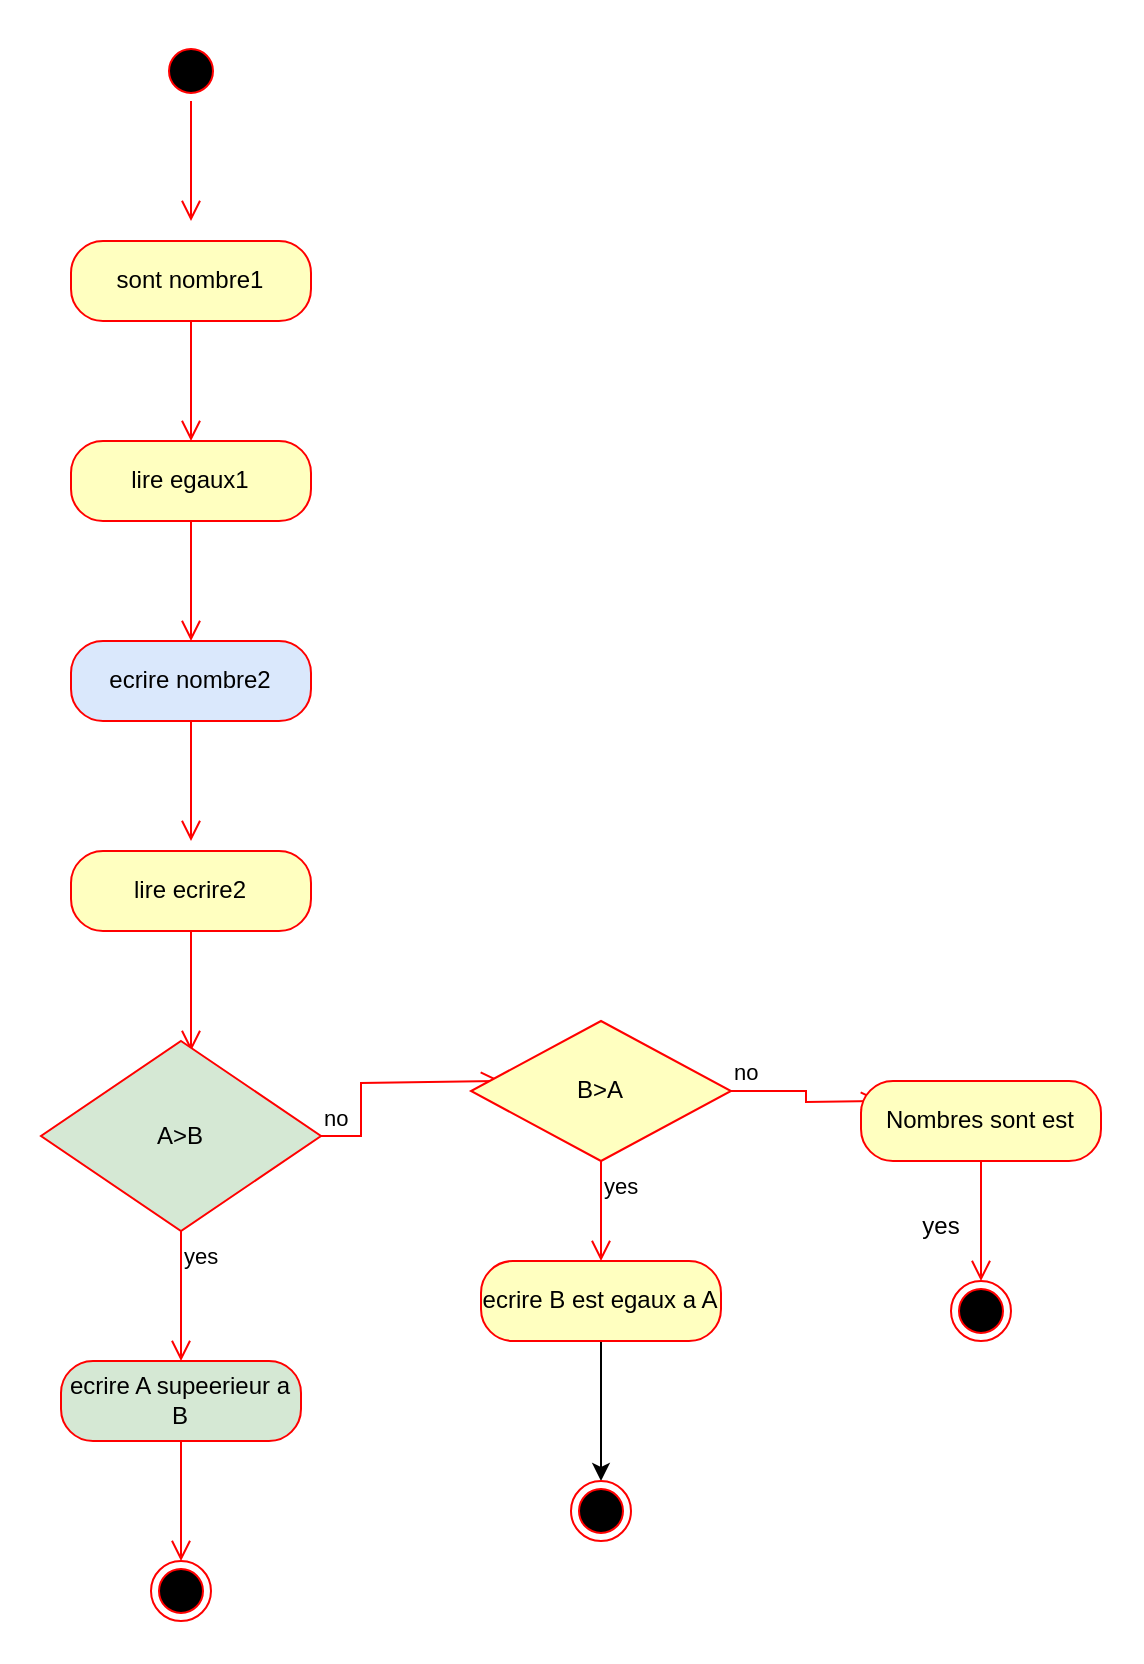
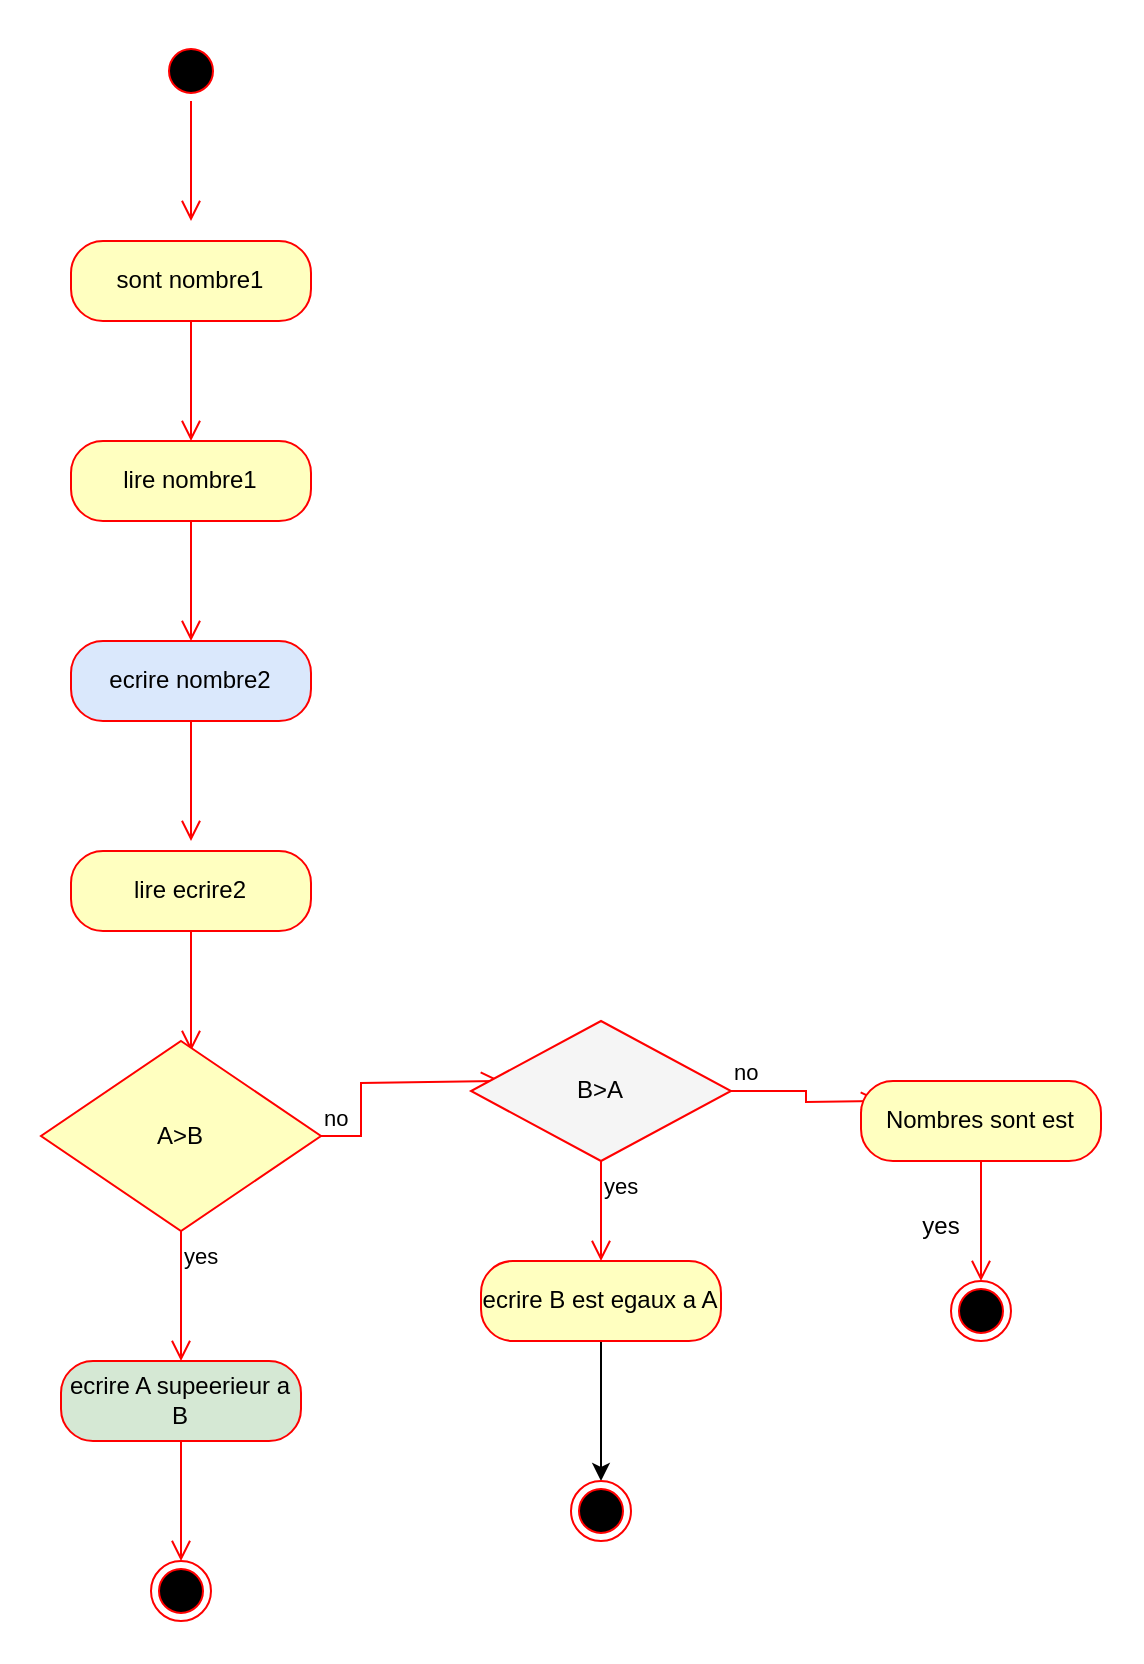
  <mxCell id="0" />
  <mxCell id="1" parent="0" />
  <mxCell id="2" value="" style="ellipse;html=1;shape=startState;fillColor=#000000;strokeColor=#ff0000;" vertex="1" parent="1"><mxGeometry x="80" y="20" width="30" height="30" as="geometry" /></mxCell>
  <mxCell id="3" value="" style="edgeStyle=orthogonalEdgeStyle;html=1;verticalAlign=bottom;endArrow=open;endSize=8;strokeColor=#ff0000;rounded=0;" edge="1" source="2" parent="1"><mxGeometry relative="1" as="geometry"><mxPoint x="95" y="110" as="targetPoint" /></mxGeometry></mxCell>
  <mxCell id="4" value="sont nombre1" style="rounded=1;whiteSpace=wrap;html=1;arcSize=40;fontColor=#000000;fillColor=#ffffc0;strokeColor=#ff0000;" vertex="1" parent="1"><mxGeometry x="35" y="120" width="120" height="40" as="geometry" /></mxCell>
  <mxCell id="5" value="" style="edgeStyle=orthogonalEdgeStyle;html=1;verticalAlign=bottom;endArrow=open;endSize=8;strokeColor=#ff0000;rounded=0;" edge="1" source="4" parent="1"><mxGeometry relative="1" as="geometry"><mxPoint x="95" y="220" as="targetPoint" /></mxGeometry></mxCell>
- <mxCell id="6" value="lire egaux1" style="rounded=1;whiteSpace=wrap;html=1;arcSize=40;fontColor=#000000;fillColor=#ffffc0;strokeColor=#ff0000;" vertex="1" parent="1"><mxGeometry x="35" y="220" width="120" height="40" as="geometry" /></mxCell>
+ <mxCell id="6" value="lire nombre1" style="rounded=1;whiteSpace=wrap;html=1;arcSize=40;fontColor=#000000;fillColor=#ffffc0;strokeColor=#ff0000;" vertex="1" parent="1"><mxGeometry x="35" y="220" width="120" height="40" as="geometry" /></mxCell>
  <mxCell id="7" value="" style="edgeStyle=orthogonalEdgeStyle;html=1;verticalAlign=bottom;endArrow=open;endSize=8;strokeColor=#ff0000;rounded=0;" edge="1" source="6" parent="1"><mxGeometry relative="1" as="geometry"><mxPoint x="95" y="320" as="targetPoint" /></mxGeometry></mxCell>
  <mxCell id="8" value="ecrire nombre2" style="rounded=1;whiteSpace=wrap;html=1;arcSize=40;fontColor=#000000;fillColor=#dae8fc;strokeColor=#ff0000;" vertex="1" parent="1"><mxGeometry x="35" y="320" width="120" height="40" as="geometry" /></mxCell>
  <mxCell id="9" value="" style="edgeStyle=orthogonalEdgeStyle;html=1;verticalAlign=bottom;endArrow=open;endSize=8;strokeColor=#ff0000;rounded=0;" edge="1" source="8" parent="1"><mxGeometry relative="1" as="geometry"><mxPoint x="95" y="420" as="targetPoint" /></mxGeometry></mxCell>
  <mxCell id="10" value="lire ecrire2" style="rounded=1;whiteSpace=wrap;html=1;arcSize=40;fontColor=#000000;fillColor=#ffffc0;strokeColor=#ff0000;" vertex="1" parent="1"><mxGeometry x="35" y="425" width="120" height="40" as="geometry" /></mxCell>
  <mxCell id="11" value="" style="edgeStyle=orthogonalEdgeStyle;html=1;verticalAlign=bottom;endArrow=open;endSize=8;strokeColor=#ff0000;rounded=0;" edge="1" source="10" parent="1"><mxGeometry relative="1" as="geometry"><mxPoint x="95" y="525" as="targetPoint" /></mxGeometry></mxCell>
- <mxCell id="12" value="A&amp;gt;B" style="rhombus;whiteSpace=wrap;html=1;fontColor=#000000;fillColor=#d5e8d4;strokeColor=#ff0000;" vertex="1" parent="1"><mxGeometry x="20" y="520" width="140" height="95" as="geometry" /></mxCell>
+ <mxCell id="12" value="A&amp;gt;B" style="rhombus;whiteSpace=wrap;html=1;fontColor=#000000;fillColor=#ffffc0;strokeColor=#ff0000;" vertex="1" parent="1"><mxGeometry x="20" y="520" width="140" height="95" as="geometry" /></mxCell>
  <mxCell id="13" value="no" style="edgeStyle=orthogonalEdgeStyle;html=1;align=left;verticalAlign=bottom;endArrow=open;endSize=8;strokeColor=#ff0000;rounded=0;" edge="1" source="12" parent="1"><mxGeometry x="-1" relative="1" as="geometry"><mxPoint x="250" y="540" as="targetPoint" /><Array as="points"><mxPoint x="180" y="568" /><mxPoint x="180" y="541" /></Array></mxGeometry></mxCell>
  <mxCell id="14" value="yes" style="edgeStyle=orthogonalEdgeStyle;html=1;align=left;verticalAlign=top;endArrow=open;endSize=8;strokeColor=#ff0000;rounded=0;" edge="1" source="12" parent="1"><mxGeometry x="-1" relative="1" as="geometry"><mxPoint x="90" y="680" as="targetPoint" /><Array as="points"><mxPoint x="90" y="670" /></Array></mxGeometry></mxCell>
  <mxCell id="15" value="ecrire A supeerieur a B" style="rounded=1;whiteSpace=wrap;html=1;arcSize=40;fontColor=#000000;fillColor=#d5e8d4;strokeColor=#ff0000;" vertex="1" parent="1"><mxGeometry x="30" y="680" width="120" height="40" as="geometry" /></mxCell>
  <mxCell id="16" value="" style="edgeStyle=orthogonalEdgeStyle;html=1;verticalAlign=bottom;endArrow=open;endSize=8;strokeColor=#ff0000;rounded=0;" edge="1" source="15" parent="1"><mxGeometry relative="1" as="geometry"><mxPoint x="90" y="780" as="targetPoint" /></mxGeometry></mxCell>
  <mxCell id="17" value="" style="edgeStyle=orthogonalEdgeStyle;rounded=0;orthogonalLoop=1;jettySize=auto;html=1;" edge="1" parent="1" source="18" target="20"><mxGeometry relative="1" as="geometry" /></mxCell>
  <mxCell id="18" value="ecrire B est egaux a A" style="rounded=1;whiteSpace=wrap;html=1;arcSize=40;fontColor=#000000;fillColor=#ffffc0;strokeColor=#ff0000;" vertex="1" parent="1"><mxGeometry x="240" y="630" width="120" height="40" as="geometry" /></mxCell>
  <mxCell id="19" value="" style="ellipse;html=1;shape=endState;fillColor=#000000;strokeColor=#ff0000;" vertex="1" parent="1"><mxGeometry x="75" y="780" width="30" height="30" as="geometry" /></mxCell>
  <mxCell id="20" value="" style="ellipse;html=1;shape=endState;fillColor=#000000;strokeColor=#ff0000;" vertex="1" parent="1"><mxGeometry x="285" y="740" width="30" height="30" as="geometry" /></mxCell>
- <mxCell id="21" value="B&amp;gt;A" style="rhombus;whiteSpace=wrap;html=1;fontColor=#000000;fillColor=#ffffc0;strokeColor=#ff0000;" vertex="1" parent="1"><mxGeometry x="235" y="510" width="130" height="70" as="geometry" /></mxCell>
+ <mxCell id="21" value="B&amp;gt;A" style="rhombus;whiteSpace=wrap;html=1;fontColor=#000000;fillColor=#f5f5f5;strokeColor=#ff0000;" vertex="1" parent="1"><mxGeometry x="235" y="510" width="130" height="70" as="geometry" /></mxCell>
  <mxCell id="22" value="no" style="edgeStyle=orthogonalEdgeStyle;html=1;align=left;verticalAlign=bottom;endArrow=open;endSize=8;strokeColor=#ff0000;rounded=0;" edge="1" source="21" parent="1"><mxGeometry x="-1" relative="1" as="geometry"><mxPoint x="440" y="550" as="targetPoint" /></mxGeometry></mxCell>
  <mxCell id="23" value="yes" style="edgeStyle=orthogonalEdgeStyle;html=1;align=left;verticalAlign=top;endArrow=open;endSize=8;strokeColor=#ff0000;rounded=0;" edge="1" source="21" parent="1"><mxGeometry x="-1" relative="1" as="geometry"><mxPoint x="300" y="630" as="targetPoint" /></mxGeometry></mxCell>
  <mxCell id="24" value="Nombres sont est" style="rounded=1;whiteSpace=wrap;html=1;arcSize=40;fontColor=#000000;fillColor=#ffffc0;strokeColor=#ff0000;" vertex="1" parent="1"><mxGeometry x="430" y="540" width="120" height="40" as="geometry" /></mxCell>
  <mxCell id="25" value="" style="edgeStyle=orthogonalEdgeStyle;html=1;verticalAlign=bottom;endArrow=open;endSize=8;strokeColor=#ff0000;rounded=0;" edge="1" source="24" parent="1"><mxGeometry relative="1" as="geometry"><mxPoint x="490" y="640" as="targetPoint" /></mxGeometry></mxCell>
  <mxCell id="26" value="" style="ellipse;html=1;shape=endState;fillColor=#000000;strokeColor=#ff0000;" vertex="1" parent="1"><mxGeometry x="475" y="640" width="30" height="30" as="geometry" /></mxCell>
  <mxCell id="27" value="yes" style="text;html=1;align=center;verticalAlign=middle;resizable=0;points=[];autosize=1;strokeColor=none;fillColor=none;" vertex="1" parent="1"><mxGeometry x="450" y="598" width="40" height="30" as="geometry" /></mxCell>
